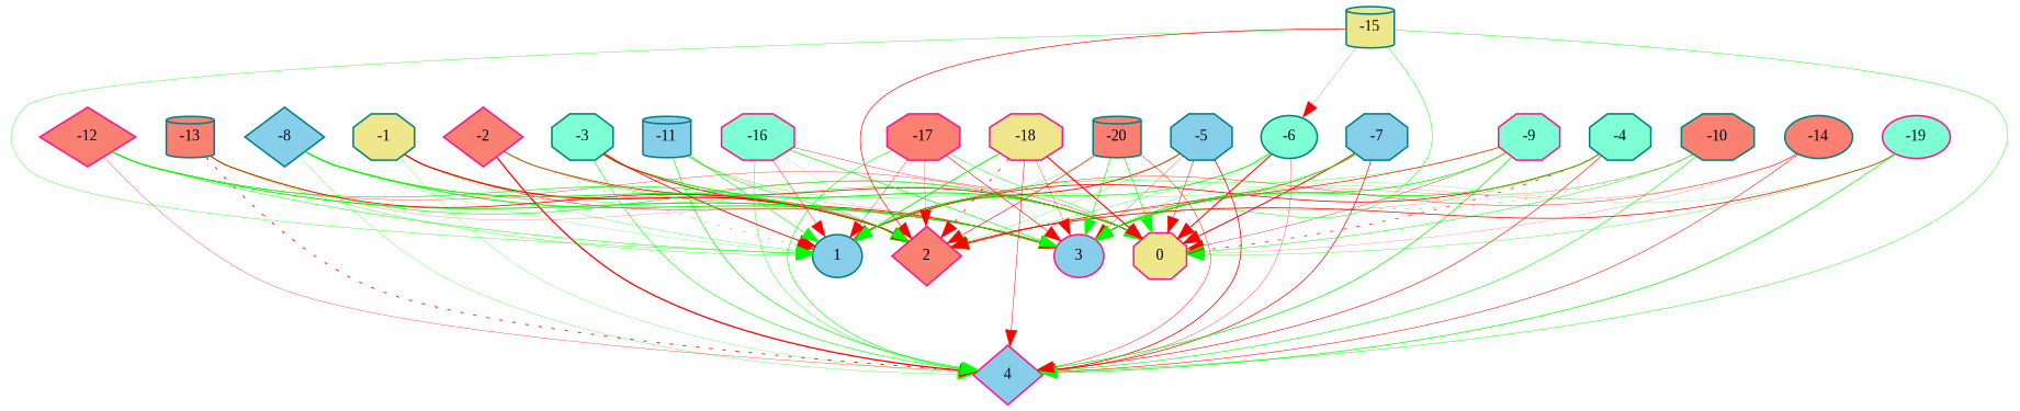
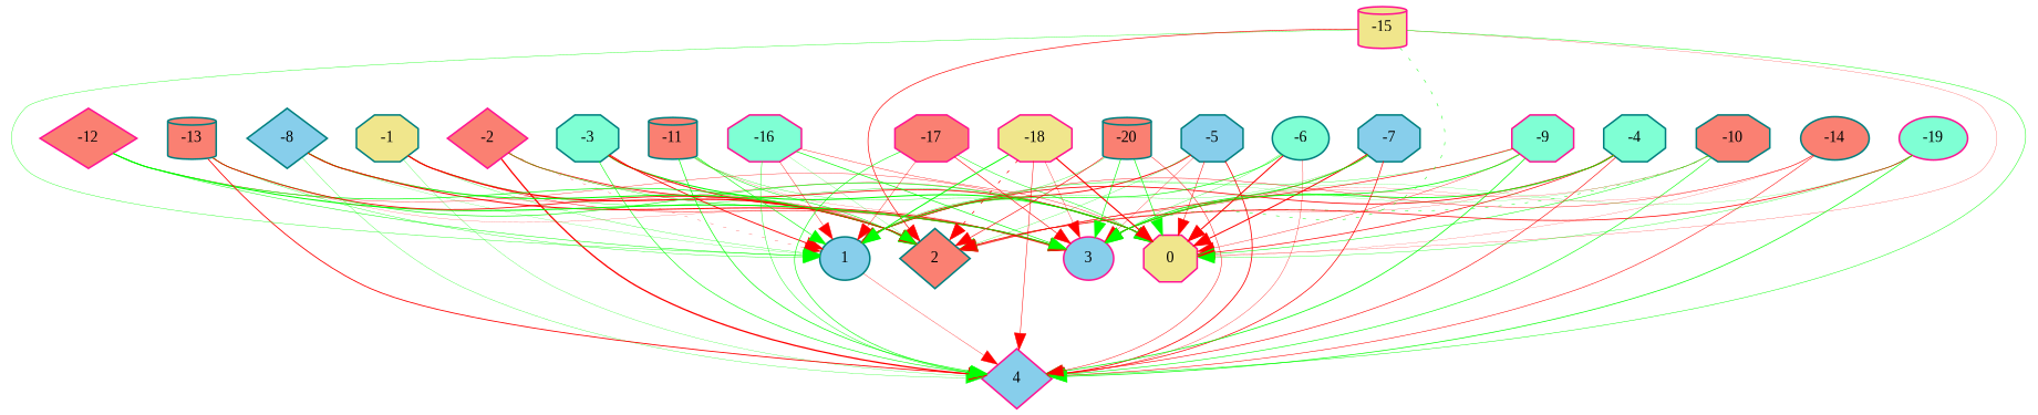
  digraph {
    fontname="Liberation Serif"
    node [color=teal fillcolor=salmon fontname="Liberation Serif" fontsize=9 shape=octagon style=filled]
    edge [color=red fontname="Liberation Serif" style=solid]
    -1 [fillcolor=khaki height=0.2 width=0.2]
    0 [color=deeppink fillcolor=khaki height=0.2 width=0.2]
    1 [fillcolor=skyblue height=0.2 shape=ellipse width=0.2]
-   2 [color=deeppink height=0.2 shape=diamond width=0.2]
+   2 [height=0.2 shape=diamond width=0.2]
    3 [color=deeppink fillcolor=skyblue height=0.2 shape=ellipse width=0.2]
    4 [color=deeppink fillcolor=skyblue height=0.2 shape=diamond width=0.2]
    -2 [color=deeppink height=0.2 shape=diamond width=0.2]
    -3 [fillcolor=aquamarine height=0.2 width=0.2]
    -4 [fillcolor=aquamarine height=0.2 width=0.2]
    -5 [fillcolor=skyblue height=0.2 width=0.2]
    -6 [fillcolor=aquamarine height=0.2 shape=ellipse width=0.2]
    -7 [fillcolor=skyblue height=0.2 width=0.2]
    -8 [fillcolor=skyblue height=0.2 shape=diamond width=0.2]
    -9 [color=deeppink fillcolor=aquamarine height=0.2 width=0.2]
    -10 [height=0.2 width=0.2]
-   -11 [fillcolor=skyblue height=0.2 shape=cylinder width=0.2]
+   -11 [height=0.2 shape=cylinder width=0.2]
    -12 [color=deeppink height=0.2 shape=diamond width=0.2]
    -13 [height=0.2 shape=cylinder width=0.2]
    -14 [height=0.2 shape=ellipse width=0.2]
-   -15 [fillcolor=khaki height=0.2 shape=cylinder width=0.2]
+   -15 [color=deeppink fillcolor=khaki height=0.2 shape=cylinder width=0.2]
    -16 [color=deeppink fillcolor=aquamarine height=0.2 width=0.2]
    -17 [color=deeppink height=0.2 width=0.2]
    -18 [color=deeppink fillcolor=khaki height=0.2 width=0.2]
    -19 [color=deeppink fillcolor=aquamarine height=0.2 shape=ellipse width=0.2]
    -20 [height=0.2 shape=cylinder width=0.2]
    -1 -> 0 [color=green penwidth=0.2404563381941491]
    -1 -> 1 [color=green penwidth=0.19027630425980485]
    -1 -> 2 [penwidth=0.7770211870625168]
    -1 -> 3 [penwidth=0.29842006124277587]
    -1 -> 4 [color=green penwidth=0.1675772074731977]
    -2 -> 0 [penwidth=0.5173592666169347]
    -2 -> 1 [penwidth=0.15796346770887004 style=dotted]
    -2 -> 2 [penwidth=0.17595869210460152]
    -2 -> 3 [color=green penwidth=0.26593604720329456]
    -2 -> 4 [penwidth=0.8271279991794573]
    -3 -> 0 [color=green penwidth=0.6739304008809018]
    -3 -> 1 [penwidth=0.5766311452930352]
    -3 -> 2 [penwidth=0.20367966369488155]
    -3 -> 3 [penwidth=0.5298904570373553]
    -3 -> 4 [color=green penwidth=0.3747809323108371]
-   -4 -> 0 [penwidth=0.445438685752386 style=dotted]
+   -4 -> 0 [penwidth=0.445438685752386]
    -4 -> 1 [penwidth=0.5216367593816248]
    -4 -> 2 [penwidth=0.1299126223621477]
    -4 -> 3 [color=green penwidth=0.551432355285148]
    -4 -> 4 [penwidth=0.38313102641200136]
    -5 -> 0 [penwidth=0.32106763198865523]
    -5 -> 1 [penwidth=0.5765017653341211]
    -5 -> 2 [color=green penwidth=0.18363664026884077]
    -5 -> 3 [penwidth=0.18913569415180892]
    -5 -> 4 [penwidth=0.51465056849197]
    -6 -> 0 [penwidth=0.6588851755539109]
    -6 -> 1 [color=green penwidth=0.4197135930329289]
-   -6 -> 2 [color=green penwidth=0.2138425878568867]
    -6 -> 3 [color=green penwidth=0.19902686420179255]
    -6 -> 4 [penwidth=0.20594836592227017]
    -7 -> 0 [penwidth=0.6452461130203219]
    -7 -> 1 [color=green penwidth=0.15829460803930434]
    -7 -> 2 [penwidth=0.22352311290567484]
    -7 -> 3 [color=green penwidth=0.5321100021279845]
    -7 -> 4 [penwidth=0.4479554122462389]
    -8 -> 0 [penwidth=0.17778379990401877]
    -8 -> 1 [color=green penwidth=0.13403218537006256]
    -8 -> 2 [color=green penwidth=0.6407804495309211]
-   -8 -> 3 [color=green penwidth=0.6450220907943395]
+   -8 -> 3 [penwidth=0.6450220907943395]
    -8 -> 4 [color=green penwidth=0.18770396273497536]
    -9 -> 0 [penwidth=0.23965103354090175]
    -9 -> 1 [color=green penwidth=0.21061864018209414]
    -9 -> 2 [penwidth=0.4099499994156155]
    -9 -> 3 [color=green penwidth=0.5105671409844739]
    -9 -> 4 [color=green penwidth=0.4740905231017971]
    -10 -> 0 [color=green penwidth=0.31745326973157717]
    -10 -> 1 [color=green penwidth=0.11586860599448157]
    -10 -> 2 [color=green penwidth=0.29024021449100557 style=dotted]
    -10 -> 3 [penwidth=0.13472470641833784]
    -10 -> 4 [color=green penwidth=0.38266180873752775]
    -11 -> 0 [color=green penwidth=0.20763481873893858]
    -11 -> 1 [color=green penwidth=0.3879523411111818]
    -11 -> 2 [color=green penwidth=0.3462861004050456]
    -11 -> 3 [penwidth=0.11263282326343631]
    -11 -> 4 [color=green penwidth=0.42808304597696223]
    -12 -> 0 [penwidth=0.21993820609717146]
    -12 -> 1 [color=green penwidth=0.3146553628487543]
    -12 -> 2 [color=green penwidth=0.44422178897514564]
    -12 -> 3 [color=green penwidth=0.6671305550649397]
-   -12 -> 4 [penwidth=0.20150167669054986]
+   1 -> 4 [penwidth=0.20150167669054986]
    -13 -> 0 [color=green penwidth=0.40074968454510485]
    -13 -> 1 [color=green penwidth=0.22720106641625976]
    -13 -> 2 [penwidth=0.5256973802861694]
    -13 -> 3 [penwidth=0.1215980726234051]
-   -13 -> 4 [penwidth=0.5413428233714617 style=dotted]
+   -13 -> 4 [penwidth=0.5413428233714617]
    -14 -> 0 [penwidth=0.11559573460622373]
    -14 -> 1 [penwidth=0.25893098430398354]
    -14 -> 3 [penwidth=0.10888257258183773]
    -14 -> 4 [penwidth=0.341019641138143]
-   -15 -> -6 [penwidth=0.1414475476396772]
+   -15 -> 0 [penwidth=0.1414475476396772]
    -15 -> 1 [color=green penwidth=0.23117454504832732]
    -15 -> 2 [penwidth=0.41782436631210074]
-   -15 -> 3 [color=green penwidth=0.3010304274281662]
+   -15 -> 3 [color=green penwidth=0.3010304274281662 style=dotted]
    -15 -> 4 [color=green penwidth=0.28840545563469283]
    -16 -> 0 [penwidth=0.24121627758962833]
    -16 -> 1 [penwidth=0.24816769565677094]
    -16 -> 2 [color=green penwidth=0.13656396479697724]
    -16 -> 3 [color=green penwidth=0.43349563888251885]
    -16 -> 4 [color=green penwidth=0.27230681970838144]
    -17 -> 0 [color=green penwidth=0.3186538955039899]
    -17 -> 1 [penwidth=0.23862552179293933]
-   -17 -> 2 [penwidth=0.15919655373563363]
    -17 -> 3 [penwidth=0.38433596631583655]
    -17 -> 4 [color=green penwidth=0.37847092626101453]
    -18 -> 0 [penwidth=0.7178592260219999]
    -18 -> 1 [color=green penwidth=0.6201770577857064]
    -18 -> 2 [penwidth=0.4645078327518759 style=dotted]
    -18 -> 3 [penwidth=0.21237276056787602]
    -18 -> 4 [penwidth=0.31146210020566656]
    -19 -> 0 [color=green penwidth=0.21706550387021434]
    -19 -> 2 [penwidth=0.4765993266873275]
    -19 -> 3 [color=green penwidth=0.12525476448563966]
    -19 -> 4 [color=green penwidth=0.4453984337983855]
    -20 -> 0 [color=green penwidth=0.41947003708749786]
    -20 -> 1 [color=green penwidth=0.2086740530324438]
    -20 -> 2 [penwidth=0.3906524327192563]
    -20 -> 3 [color=green penwidth=0.3973857910457592]
    -20 -> 4 [penwidth=0.2930360860795077]
  }
